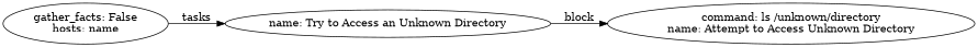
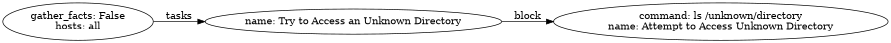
  digraph {
    rankdir=LR
    n1 [label="command: ls /unknown/directory\nname: Attempt to Access Unknown Directory\n"]
    n2 [label="name: Try to Access an Unknown Directory\n"]
-   n3 [label="gather_facts: False\nhosts: name\n"]
+   n3 [label="gather_facts: False\nhosts: all\n"]
    n2 -> n1 [label=block]
    n3 -> n2 [label=tasks]
  }
